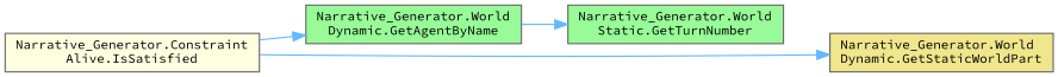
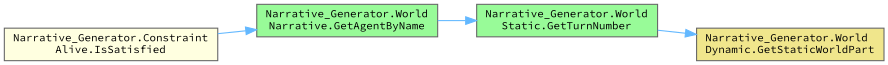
  digraph {
    fontname="Source Code Pro"
    rankdir=LR
    node [color=grey40 fillcolor=palegreen fontname="Source Code Pro" fontsize=10 shape=box style=filled]
    edge [color=steelblue1 fontname="Source Code Pro" fontsize=10 labelfontname=Helvetica labelfontsize=10 style=solid]
    n1 [color=gray40 fillcolor=lightyellow fontcolor=black height=0.2 label="Narrative_Generator.Constraint\lAlive.IsSatisfied" width=0.4]
-   n2 [height=0.2 label="Narrative_Generator.World\lDynamic.GetAgentByName" width=0.4]
+   n2 [height=0.2 label="Narrative_Generator.World\lNarrative.GetAgentByName" width=0.4]
    n3 [fillcolor=khaki height=0.2 label="Narrative_Generator.World\lDynamic.GetStaticWorldPart" width=0.4]
    n4 [height=0.2 label="Narrative_Generator.World\lStatic.GetTurnNumber" width=0.4]
    n1 -> n2
-   n1 -> n3
+   n4 -> n3
    n2 -> n4
  }
